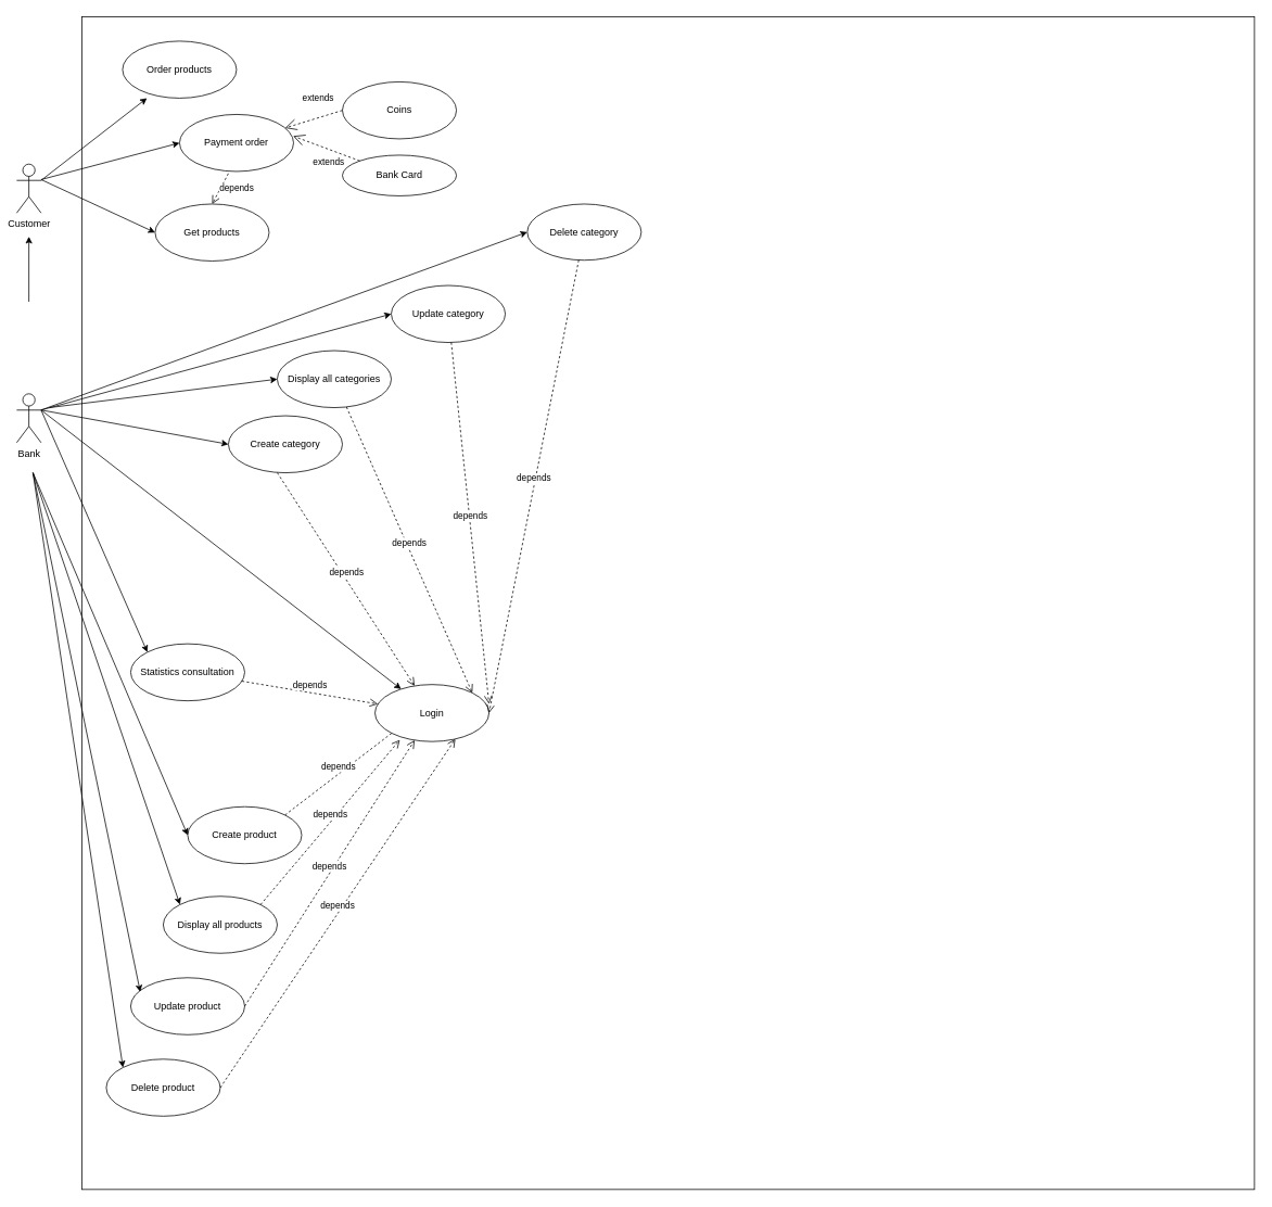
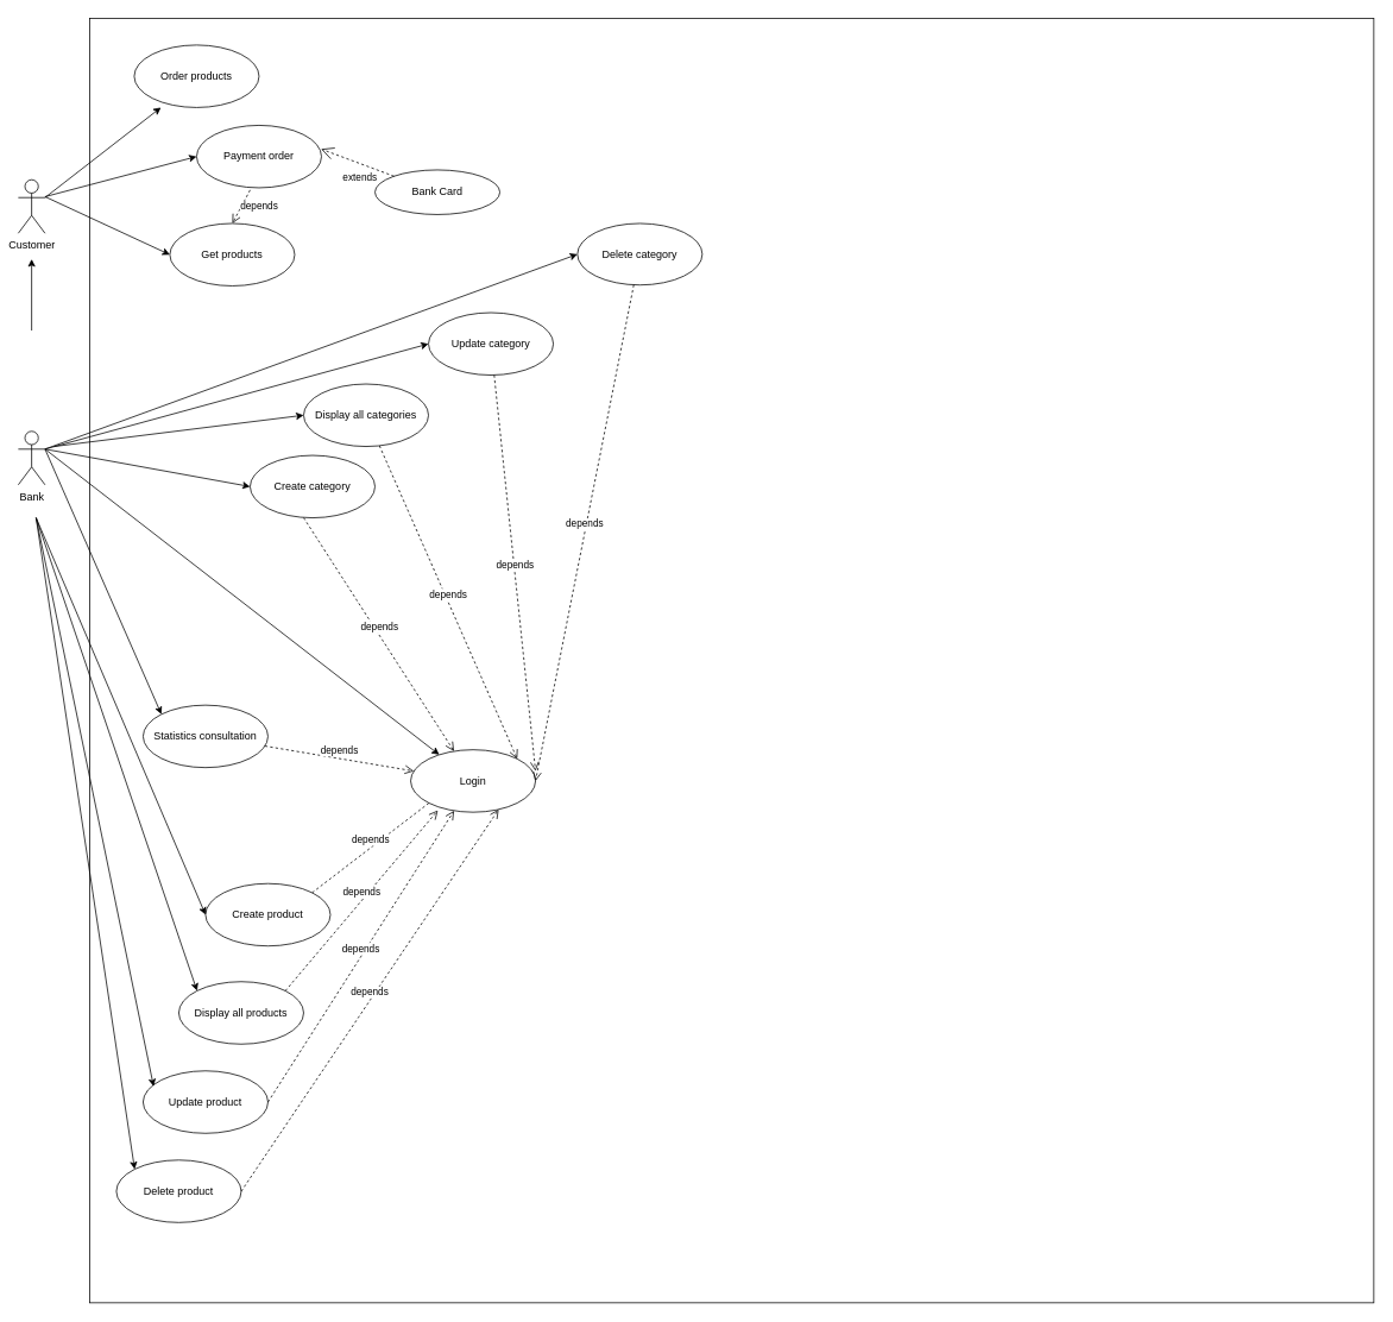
  <mxCell id="0" />
  <mxCell id="1" parent="0" />
  <mxCell id="2" value="" style="whiteSpace=wrap;html=1;aspect=fixed;" vertex="1" parent="1"><mxGeometry x="100" y="20" width="1440" height="1440" as="geometry" /></mxCell>
  <mxCell id="3" value="Customer" style="shape=umlActor;verticalLabelPosition=bottom;verticalAlign=top;html=1;outlineConnect=0;fontStyle=0" vertex="1" parent="1"><mxGeometry x="20" y="201" width="30" height="60" as="geometry" /></mxCell>
  <mxCell id="4" value="Bank" style="shape=umlActor;verticalLabelPosition=bottom;verticalAlign=top;html=1;outlineConnect=0;" vertex="1" parent="1"><mxGeometry x="20" y="483" width="30" height="60" as="geometry" /></mxCell>
  <mxCell id="5" value="&lt;br&gt;" style="text;html=1;align=center;verticalAlign=middle;resizable=0;points=[];autosize=1;" vertex="1" parent="1"><mxGeometry x="20" y="230" width="20" height="20" as="geometry" /></mxCell>
  <mxCell id="6" value="" style="endArrow=classic;html=1;" edge="1" parent="1"><mxGeometry width="50" height="50" relative="1" as="geometry"><mxPoint x="35" y="370" as="sourcePoint" /><mxPoint x="35" y="290" as="targetPoint" /></mxGeometry></mxCell>
  <mxCell id="7" value="Display all categories" style="ellipse;whiteSpace=wrap;html=1;" vertex="1" parent="1"><mxGeometry x="340" y="430" width="140" height="70" as="geometry" /></mxCell>
  <mxCell id="8" value="Create category" style="ellipse;whiteSpace=wrap;html=1;" vertex="1" parent="1"><mxGeometry x="280" y="510" width="140" height="70" as="geometry" /></mxCell>
  <mxCell id="9" value="Update category" style="ellipse;whiteSpace=wrap;html=1;" vertex="1" parent="1"><mxGeometry x="480" y="350" width="140" height="70" as="geometry" /></mxCell>
  <mxCell id="10" value="Delete category" style="ellipse;whiteSpace=wrap;html=1;" vertex="1" parent="1"><mxGeometry x="647" y="250" width="140" height="69" as="geometry" /></mxCell>
  <mxCell id="11" value="Login" style="ellipse;whiteSpace=wrap;html=1;" vertex="1" parent="1"><mxGeometry x="460" y="840" width="140" height="70" as="geometry" /></mxCell>
  <mxCell id="12" value="Order products" style="ellipse;whiteSpace=wrap;html=1;" vertex="1" parent="1"><mxGeometry x="150" y="50" width="140" height="70" as="geometry" /></mxCell>
  <mxCell id="13" value="Payment order" style="ellipse;whiteSpace=wrap;html=1;" vertex="1" parent="1"><mxGeometry x="220" y="140" width="140" height="70" as="geometry" /></mxCell>
  <mxCell id="14" value="Get products" style="ellipse;whiteSpace=wrap;html=1;" vertex="1" parent="1"><mxGeometry x="190" y="250" width="140" height="70" as="geometry" /></mxCell>
  <mxCell id="15" value="depends" style="html=1;verticalAlign=bottom;endArrow=open;dashed=1;endSize=8;exitX=0.429;exitY=1;exitDx=0;exitDy=0;exitPerimeter=0;" edge="1" parent="1" source="8" target="11"><mxGeometry relative="1" as="geometry"><mxPoint x="360" y="560" as="sourcePoint" /><mxPoint x="280" y="560" as="targetPoint" /></mxGeometry></mxCell>
  <mxCell id="16" value="depends" style="html=1;verticalAlign=bottom;endArrow=open;dashed=1;endSize=8;entryX=1;entryY=0;entryDx=0;entryDy=0;" edge="1" parent="1" source="7" target="11"><mxGeometry relative="1" as="geometry"><mxPoint x="380.06" y="480" as="sourcePoint" /><mxPoint x="286.883" y="494.672" as="targetPoint" /></mxGeometry></mxCell>
  <mxCell id="17" value="depends" style="html=1;verticalAlign=bottom;endArrow=open;dashed=1;endSize=8;entryX=1;entryY=0.341;entryDx=0;entryDy=0;entryPerimeter=0;" edge="1" parent="1" source="9" target="11"><mxGeometry relative="1" as="geometry"><mxPoint x="422.06" y="554.407" as="sourcePoint" /><mxPoint x="257.933" y="540.002" as="targetPoint" /></mxGeometry></mxCell>
  <mxCell id="18" value="depends" style="html=1;verticalAlign=bottom;endArrow=open;dashed=1;endSize=8;entryX=1;entryY=0.5;entryDx=0;entryDy=0;" edge="1" parent="1" source="10" target="11"><mxGeometry relative="1" as="geometry"><mxPoint x="422.06" y="684.407" as="sourcePoint" /><mxPoint x="280" y="680" as="targetPoint" /></mxGeometry></mxCell>
  <mxCell id="19" value="" style="endArrow=classic;html=1;exitX=1;exitY=0.333;exitDx=0;exitDy=0;exitPerimeter=0;" edge="1" parent="1" source="4" target="11"><mxGeometry width="50" height="50" relative="1" as="geometry"><mxPoint x="150" y="410" as="sourcePoint" /><mxPoint x="200" y="360" as="targetPoint" /></mxGeometry></mxCell>
  <mxCell id="20" value="" style="endArrow=classic;html=1;entryX=0;entryY=0.5;entryDx=0;entryDy=0;exitX=1;exitY=0.333;exitDx=0;exitDy=0;exitPerimeter=0;" edge="1" parent="1" source="4" target="8"><mxGeometry width="50" height="50" relative="1" as="geometry"><mxPoint x="190" y="410" as="sourcePoint" /><mxPoint x="240" y="360" as="targetPoint" /></mxGeometry></mxCell>
  <mxCell id="21" value="" style="endArrow=classic;html=1;entryX=0;entryY=0.5;entryDx=0;entryDy=0;" edge="1" parent="1" target="7"><mxGeometry width="50" height="50" relative="1" as="geometry"><mxPoint x="60" y="500" as="sourcePoint" /><mxPoint x="190" y="460" as="targetPoint" /></mxGeometry></mxCell>
  <mxCell id="22" value="" style="endArrow=classic;html=1;entryX=0;entryY=0.5;entryDx=0;entryDy=0;exitX=1;exitY=0.333;exitDx=0;exitDy=0;exitPerimeter=0;" edge="1" parent="1" source="4" target="9"><mxGeometry width="50" height="50" relative="1" as="geometry"><mxPoint x="50" y="450" as="sourcePoint" /><mxPoint x="200" y="360" as="targetPoint" /></mxGeometry></mxCell>
  <mxCell id="23" value="" style="endArrow=classic;html=1;entryX=0;entryY=0.5;entryDx=0;entryDy=0;exitX=1;exitY=0.333;exitDx=0;exitDy=0;exitPerimeter=0;" edge="1" parent="1" source="4" target="10"><mxGeometry width="50" height="50" relative="1" as="geometry"><mxPoint x="50" y="400" as="sourcePoint" /><mxPoint x="240" y="340" as="targetPoint" /></mxGeometry></mxCell>
  <mxCell id="24" value="" style="endArrow=classic;html=1;entryX=0.214;entryY=1;entryDx=0;entryDy=0;entryPerimeter=0;exitX=1;exitY=0.333;exitDx=0;exitDy=0;exitPerimeter=0;" edge="1" parent="1" source="3" target="12"><mxGeometry width="50" height="50" relative="1" as="geometry"><mxPoint x="130" y="210" as="sourcePoint" /><mxPoint x="180" y="160" as="targetPoint" /></mxGeometry></mxCell>
  <mxCell id="25" value="" style="endArrow=classic;html=1;entryX=0;entryY=0.5;entryDx=0;entryDy=0;" edge="1" parent="1" target="13"><mxGeometry width="50" height="50" relative="1" as="geometry"><mxPoint x="50" y="220" as="sourcePoint" /><mxPoint x="170" y="210" as="targetPoint" /></mxGeometry></mxCell>
  <mxCell id="26" value="" style="endArrow=classic;html=1;entryX=0;entryY=0.5;entryDx=0;entryDy=0;" edge="1" parent="1" target="14"><mxGeometry width="50" height="50" relative="1" as="geometry"><mxPoint x="50" y="220" as="sourcePoint" /><mxPoint x="180" y="240" as="targetPoint" /></mxGeometry></mxCell>
  <mxCell id="27" value="depends" style="html=1;verticalAlign=bottom;endArrow=open;dashed=1;endSize=8;entryX=0.5;entryY=0;entryDx=0;entryDy=0;" edge="1" parent="1" target="14"><mxGeometry x="-0.079" y="22" relative="1" as="geometry"><mxPoint x="280" y="212.49" as="sourcePoint" /><mxPoint x="272.005" y="267.502" as="targetPoint" /><mxPoint as="offset" /></mxGeometry></mxCell>
- <mxCell id="28" value="Coins" style="ellipse;whiteSpace=wrap;html=1;" vertex="1" parent="1"><mxGeometry x="420" y="100" width="140" height="70" as="geometry" /></mxCell>
  <mxCell id="29" value="Bank Card" style="ellipse;whiteSpace=wrap;html=1;" vertex="1" parent="1"><mxGeometry x="420" y="190" width="140" height="50" as="geometry" /></mxCell>
- <mxCell id="30" value="extends" style="endArrow=open;endSize=12;dashed=1;html=1;exitX=0;exitY=0.5;exitDx=0;exitDy=0;" edge="1" parent="1" source="28" target="13"><mxGeometry x="-0.341" y="-23" width="160" relative="1" as="geometry"><mxPoint x="610" y="190" as="sourcePoint" /><mxPoint x="770" y="190" as="targetPoint" /><mxPoint as="offset" /></mxGeometry></mxCell>
  <mxCell id="31" value="extends" style="endArrow=open;endSize=12;dashed=1;html=1;" edge="1" parent="1" source="29"><mxGeometry x="-0.197" y="15" width="160" relative="1" as="geometry"><mxPoint x="430" y="145" as="sourcePoint" /><mxPoint x="359.542" y="166.596" as="targetPoint" /><mxPoint as="offset" /></mxGeometry></mxCell>
  <mxCell id="32" value="Statistics consultation" style="ellipse;whiteSpace=wrap;html=1;" vertex="1" parent="1"><mxGeometry x="160" y="790" width="140" height="70" as="geometry" /></mxCell>
  <mxCell id="33" value="" style="endArrow=classic;html=1;entryX=0;entryY=0;entryDx=0;entryDy=0;exitX=1;exitY=0.333;exitDx=0;exitDy=0;exitPerimeter=0;" edge="1" parent="1" source="4" target="32"><mxGeometry width="50" height="50" relative="1" as="geometry"><mxPoint x="50" y="470" as="sourcePoint" /><mxPoint x="40" y="580" as="targetPoint" /></mxGeometry></mxCell>
  <mxCell id="34" value="depends" style="html=1;verticalAlign=bottom;endArrow=open;dashed=1;endSize=8;" edge="1" parent="1" source="32" target="11"><mxGeometry relative="1" as="geometry"><mxPoint x="381.47" y="710" as="sourcePoint" /><mxPoint x="374.001" y="810.024" as="targetPoint" /></mxGeometry></mxCell>
  <mxCell id="35" value="Create product" style="ellipse;whiteSpace=wrap;html=1;" vertex="1" parent="1"><mxGeometry x="230" y="990" width="140" height="70" as="geometry" /></mxCell>
  <mxCell id="36" value="Display all products" style="ellipse;whiteSpace=wrap;html=1;" vertex="1" parent="1"><mxGeometry x="200" y="1100" width="140" height="70" as="geometry" /></mxCell>
  <mxCell id="37" value="Update product" style="ellipse;whiteSpace=wrap;html=1;" vertex="1" parent="1"><mxGeometry x="160" y="1200" width="140" height="70" as="geometry" /></mxCell>
  <mxCell id="38" value="Delete product" style="ellipse;whiteSpace=wrap;html=1;" vertex="1" parent="1"><mxGeometry x="130" y="1300" width="140" height="70" as="geometry" /></mxCell>
  <mxCell id="39" value="" style="endArrow=classic;html=1;entryX=0;entryY=0.5;entryDx=0;entryDy=0;" edge="1" parent="1" target="35"><mxGeometry width="50" height="50" relative="1" as="geometry"><mxPoint x="40" y="580" as="sourcePoint" /><mxPoint x="50" y="820" as="targetPoint" /></mxGeometry></mxCell>
  <mxCell id="40" value="" style="endArrow=classic;html=1;entryX=0;entryY=0;entryDx=0;entryDy=0;" edge="1" parent="1" target="36"><mxGeometry width="50" height="50" relative="1" as="geometry"><mxPoint x="40" y="580" as="sourcePoint" /><mxPoint x="170" y="920" as="targetPoint" /></mxGeometry></mxCell>
  <mxCell id="41" value="" style="endArrow=classic;html=1;entryX=0;entryY=0;entryDx=0;entryDy=0;" edge="1" parent="1" target="38"><mxGeometry width="50" height="50" relative="1" as="geometry"><mxPoint x="40" y="580" as="sourcePoint" /><mxPoint x="70" y="980" as="targetPoint" /></mxGeometry></mxCell>
  <mxCell id="42" value="" style="endArrow=classic;html=1;entryX=0.084;entryY=0.249;entryDx=0;entryDy=0;entryPerimeter=0;" edge="1" parent="1" target="37"><mxGeometry width="50" height="50" relative="1" as="geometry"><mxPoint x="40" y="580" as="sourcePoint" /><mxPoint x="70" y="910" as="targetPoint" /></mxGeometry></mxCell>
  <mxCell id="43" value="depends" style="html=1;verticalAlign=bottom;endArrow=none;dashed=1;endSize=8;exitX=1;exitY=0;exitDx=0;exitDy=0;entryX=0;entryY=1;entryDx=0;entryDy=0;" edge="1" parent="1" source="35" target="11"><mxGeometry relative="1" as="geometry"><mxPoint x="306.408" y="846.068" as="sourcePoint" /><mxPoint x="473.514" y="874.049" as="targetPoint" /></mxGeometry></mxCell>
  <mxCell id="44" value="depends" style="html=1;verticalAlign=bottom;endArrow=open;dashed=1;endSize=8;exitX=1;exitY=0;exitDx=0;exitDy=0;entryX=0.218;entryY=0.971;entryDx=0;entryDy=0;entryPerimeter=0;" edge="1" parent="1" source="36" target="11"><mxGeometry relative="1" as="geometry"><mxPoint x="359.919" y="1010.464" as="sourcePoint" /><mxPoint x="490.081" y="909.536" as="targetPoint" /></mxGeometry></mxCell>
  <mxCell id="45" value="depends" style="html=1;verticalAlign=bottom;endArrow=open;dashed=1;endSize=8;exitX=1;exitY=0.5;exitDx=0;exitDy=0;" edge="1" parent="1" source="37" target="11"><mxGeometry relative="1" as="geometry"><mxPoint x="329.919" y="1120.464" as="sourcePoint" /><mxPoint x="500.081" y="919.536" as="targetPoint" /></mxGeometry></mxCell>
  <mxCell id="46" value="depends" style="html=1;verticalAlign=bottom;endArrow=open;dashed=1;endSize=8;exitX=1;exitY=0.5;exitDx=0;exitDy=0;entryX=0.705;entryY=0.955;entryDx=0;entryDy=0;entryPerimeter=0;" edge="1" parent="1" source="38" target="11"><mxGeometry relative="1" as="geometry"><mxPoint x="310" y="1245" as="sourcePoint" /><mxPoint x="518.749" y="918.348" as="targetPoint" /></mxGeometry></mxCell>
